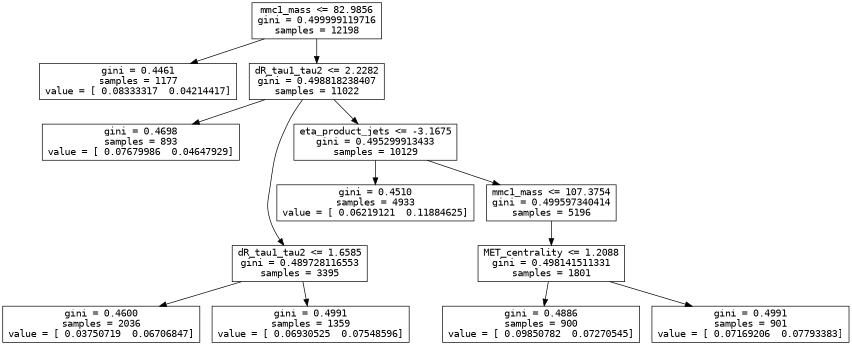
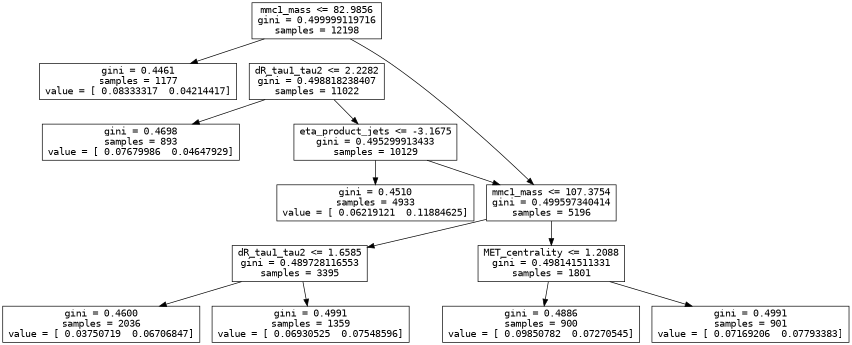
  digraph {
    fontname="DejaVu Sans Mono"
    node [fontname="DejaVu Sans Mono" shape=box]
    edge [fontname="DejaVu Sans Mono"]
    n1 [label="mmc1_mass <= 82.9856\ngini = 0.499999119716\nsamples = 12198"]
    n2 [label="gini = 0.4461\nsamples = 1177\nvalue = [ 0.08333317  0.04214417]"]
    n3 [label="dR_tau1_tau2 <= 2.2282\ngini = 0.498818238407\nsamples = 11022"]
    n4 [label="eta_product_jets <= -3.1675\ngini = 0.495299913433\nsamples = 10129"]
    n5 [label="gini = 0.4698\nsamples = 893\nvalue = [ 0.07679986  0.04647929]"]
    n6 [label="gini = 0.4510\nsamples = 4933\nvalue = [ 0.06219121  0.11884625]"]
    n7 [label="mmc1_mass <= 107.3754\ngini = 0.499597340414\nsamples = 5196"]
    n8 [label="MET_centrality <= 1.2088\ngini = 0.498141511331\nsamples = 1801"]
    n9 [label="dR_tau1_tau2 <= 1.6585\ngini = 0.489728116553\nsamples = 3395"]
    n10 [label="gini = 0.4886\nsamples = 900\nvalue = [ 0.09850782  0.07270545]"]
    n11 [label="gini = 0.4991\nsamples = 901\nvalue = [ 0.07169206  0.07793383]"]
    n12 [label="gini = 0.4600\nsamples = 2036\nvalue = [ 0.03750719  0.06706847]"]
    n13 [label="gini = 0.4991\nsamples = 1359\nvalue = [ 0.06930525  0.07548596]"]
    n1 -> n2
-   n1 -> n3
+   n1 -> n7
    n3 -> n4
    n3 -> n5
    n4 -> n6
    n4 -> n7
    n7 -> n8
-   n3 -> n9
+   n7 -> n9
    n8 -> n10
    n8 -> n11
    n9 -> n12
    n9 -> n13
  }
